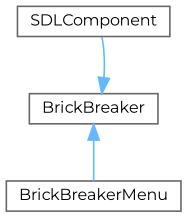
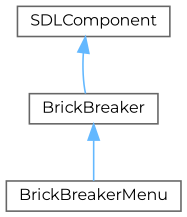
  digraph {
    fontname=Montserrat
    rankdir=TB
    node [color=grey40 fillcolor=white fontname=Montserrat fontsize=10 shape=box style=filled]
    edge [color=steelblue1 dir=back fontname=Montserrat fontsize=10 labelfontname=Helvetica labelfontsize=10 style=solid]
    n1 [height=0.2 label=SDLComponent width=0.4]
    n2 [height=0.2 label=BrickBreaker width=0.4]
    n3 [height=0.2 label=BrickBreakerMenu width=0.4]
-   n2 -> n1
+   n1 -> n2
    n2 -> n3
  }
